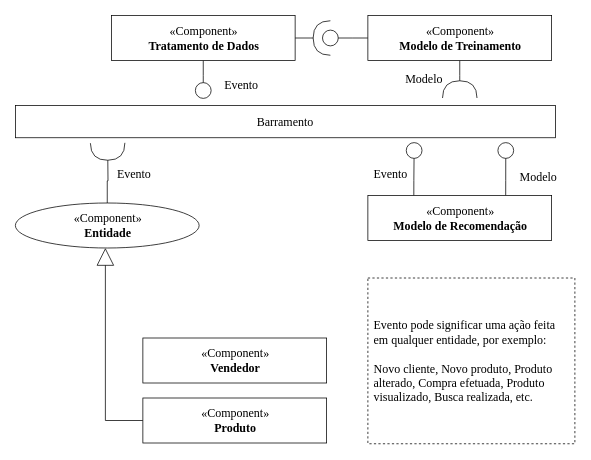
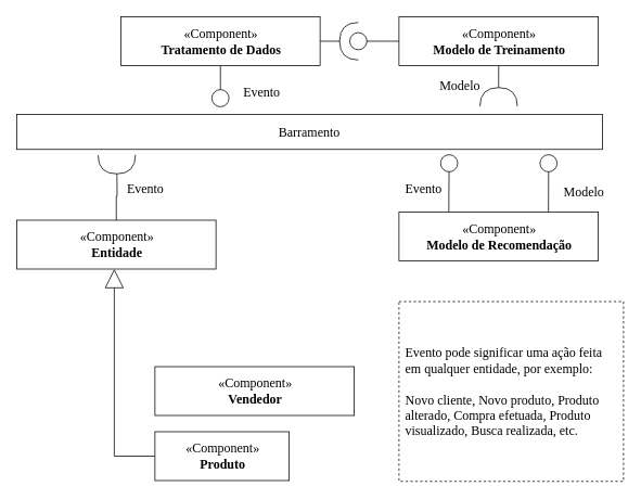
  <mxCell id="0" />
  <mxCell id="1" parent="0" />
  <mxCell id="2" value="Barramento" style="rounded=0;whiteSpace=wrap;html=1;fontFamily=IBM Plex Mono;fontSource=https%3A%2F%2Ffonts.googleapis.com%2Fcss%3Ffamily%3DIBM%2BPlex%2BMono;fontSize=16;" parent="1" vertex="1"><mxGeometry x="20" y="140" width="720" height="43" as="geometry" /></mxCell>
  <mxCell id="3" style="edgeStyle=orthogonalEdgeStyle;rounded=0;orthogonalLoop=1;jettySize=auto;html=1;fontFamily=IBM Plex Mono;fontSource=https%3A%2F%2Ffonts.googleapis.com%2Fcss%3Ffamily%3DIBM%2BPlex%2BMono;fontSize=16;endArrow=oval;endFill=0;endSize=21;" edge="1" parent="1" source="6"><mxGeometry relative="1" as="geometry"><mxPoint x="440" y="50" as="targetPoint" /></mxGeometry></mxCell>
  <mxCell id="4" style="edgeStyle=orthogonalEdgeStyle;rounded=0;orthogonalLoop=1;jettySize=auto;html=1;fontFamily=IBM Plex Mono;fontSource=https%3A%2F%2Ffonts.googleapis.com%2Fcss%3Ffamily%3DIBM%2BPlex%2BMono;fontSize=16;endArrow=halfCircle;endFill=0;endSize=21;" edge="1" parent="1" source="6"><mxGeometry relative="1" as="geometry"><mxPoint x="612.5" y="130" as="targetPoint" /></mxGeometry></mxCell>
  <mxCell id="5" value="Modelo" style="edgeLabel;html=1;align=right;verticalAlign=middle;resizable=0;points=[];fontSize=16;fontFamily=IBM Plex Mono;" vertex="1" connectable="0" parent="4"><mxGeometry x="0.694" y="12" relative="1" as="geometry"><mxPoint x="-35" y="-19" as="offset" /></mxGeometry></mxCell>
  <mxCell id="6" value="«Component»&lt;br&gt;&lt;b&gt;Modelo de Treinamento&lt;/b&gt;" style="html=1;dropTarget=0;fontFamily=IBM Plex Mono;fontSource=https%3A%2F%2Ffonts.googleapis.com%2Fcss%3Ffamily%3DIBM%2BPlex%2BMono;fontSize=16;" vertex="1" parent="1"><mxGeometry x="490" y="20" width="245" height="60" as="geometry" /></mxCell>
  <mxCell id="7" style="edgeStyle=orthogonalEdgeStyle;rounded=0;orthogonalLoop=1;jettySize=auto;html=1;exitX=0.25;exitY=0;exitDx=0;exitDy=0;fontFamily=IBM Plex Mono;fontSource=https%3A%2F%2Ffonts.googleapis.com%2Fcss%3Ffamily%3DIBM%2BPlex%2BMono;fontSize=16;endArrow=oval;endFill=0;endSize=21;" edge="1" parent="1" source="11"><mxGeometry relative="1" as="geometry"><mxPoint x="551.667" y="200" as="targetPoint" /></mxGeometry></mxCell>
  <mxCell id="8" value="Evento" style="edgeLabel;html=1;align=center;verticalAlign=middle;resizable=0;points=[];fontSize=16;fontFamily=IBM Plex Mono;" vertex="1" connectable="0" parent="7"><mxGeometry x="0.886" y="2" relative="1" as="geometry"><mxPoint x="-30" y="27" as="offset" /></mxGeometry></mxCell>
  <mxCell id="9" style="edgeStyle=orthogonalEdgeStyle;rounded=0;orthogonalLoop=1;jettySize=auto;html=1;exitX=0.75;exitY=0;exitDx=0;exitDy=0;fontFamily=IBM Plex Mono;fontSource=https%3A%2F%2Ffonts.googleapis.com%2Fcss%3Ffamily%3DIBM%2BPlex%2BMono;fontSize=16;endArrow=oval;endFill=0;endSize=21;" edge="1" parent="1" source="11"><mxGeometry relative="1" as="geometry"><mxPoint x="673.857" y="200" as="targetPoint" /></mxGeometry></mxCell>
  <mxCell id="10" value="Modelo" style="edgeLabel;html=1;align=center;verticalAlign=middle;resizable=0;points=[];fontSize=16;fontFamily=IBM Plex Mono;" vertex="1" connectable="0" parent="9"><mxGeometry x="0.462" y="-5" relative="1" as="geometry"><mxPoint x="37" y="18" as="offset" /></mxGeometry></mxCell>
  <mxCell id="11" value="«Component»&lt;br&gt;&lt;b&gt;Modelo de Recomendação&lt;/b&gt;" style="html=1;dropTarget=0;fontFamily=IBM Plex Mono;fontSource=https%3A%2F%2Ffonts.googleapis.com%2Fcss%3Ffamily%3DIBM%2BPlex%2BMono;fontSize=16;" vertex="1" parent="1"><mxGeometry x="490" y="260" width="245" height="60" as="geometry" /></mxCell>
  <mxCell id="12" style="edgeStyle=orthogonalEdgeStyle;rounded=0;orthogonalLoop=1;jettySize=auto;html=1;fontFamily=IBM Plex Mono;fontSource=https%3A%2F%2Ffonts.googleapis.com%2Fcss%3Ffamily%3DIBM%2BPlex%2BMono;fontSize=16;endArrow=halfCircle;endFill=0;endSize=21;" edge="1" parent="1" source="14"><mxGeometry relative="1" as="geometry"><mxPoint x="143" y="190" as="targetPoint" /></mxGeometry></mxCell>
  <mxCell id="13" value="Evento" style="edgeLabel;html=1;align=center;verticalAlign=middle;resizable=0;points=[];fontSize=16;fontFamily=IBM Plex Mono;" vertex="1" connectable="0" parent="12"><mxGeometry x="0.67" y="3" relative="1" as="geometry"><mxPoint x="37" y="27" as="offset" /></mxGeometry></mxCell>
- <mxCell id="14" value="«Component»&lt;br&gt;&lt;b&gt;Entidade&lt;/b&gt;" style="ellipse;html=1;dropTarget=0;fontFamily=IBM Plex Mono;fontSource=https%3A%2F%2Ffonts.googleapis.com%2Fcss%3Ffamily%3DIBM%2BPlex%2BMono;fontSize=16;" vertex="1" parent="1"><mxGeometry x="20" y="270" width="245" height="60" as="geometry" /></mxCell>
+ <mxCell id="14" value="«Component»&lt;br&gt;&lt;b&gt;Entidade&lt;/b&gt;" style="html=1;dropTarget=0;fontFamily=IBM Plex Mono;fontSource=https%3A%2F%2Ffonts.googleapis.com%2Fcss%3Ffamily%3DIBM%2BPlex%2BMono;fontSize=16;" vertex="1" parent="1"><mxGeometry x="20" y="270" width="245" height="60" as="geometry" /></mxCell>
  <mxCell id="15" value="«Component»&lt;br&gt;&lt;b&gt;Vendedor&lt;/b&gt;" style="html=1;dropTarget=0;fontFamily=IBM Plex Mono;fontSource=https%3A%2F%2Ffonts.googleapis.com%2Fcss%3Ffamily%3DIBM%2BPlex%2BMono;fontSize=16;" vertex="1" parent="1"><mxGeometry x="190" y="450" width="245" height="60" as="geometry" /></mxCell>
  <mxCell id="16" style="edgeStyle=orthogonalEdgeStyle;rounded=0;orthogonalLoop=1;jettySize=auto;html=1;fontFamily=IBM Plex Mono;fontSource=https%3A%2F%2Ffonts.googleapis.com%2Fcss%3Ffamily%3DIBM%2BPlex%2BMono;fontSize=16;endArrow=block;endFill=0;endSize=21;" edge="1" parent="1" source="17" target="14"><mxGeometry relative="1" as="geometry"><Array as="points"><mxPoint x="140" y="560" /></Array></mxGeometry></mxCell>
- <mxCell id="17" value="«Component»&lt;br&gt;&lt;b&gt;Produto&lt;/b&gt;" style="html=1;dropTarget=0;fontFamily=IBM Plex Mono;fontSource=https%3A%2F%2Ffonts.googleapis.com%2Fcss%3Ffamily%3DIBM%2BPlex%2BMono;fontSize=16;" vertex="1" parent="1"><mxGeometry x="190" y="530" width="245" height="60" as="geometry" /></mxCell>
+ <mxCell id="17" value="«Component»&lt;br&gt;&lt;b&gt;Produto&lt;/b&gt;" style="html=1;dropTarget=0;fontFamily=IBM Plex Mono;fontSource=https%3A%2F%2Ffonts.googleapis.com%2Fcss%3Ffamily%3DIBM%2BPlex%2BMono;fontSize=16;" vertex="1" parent="1"><mxGeometry x="190" y="530" width="165" height="60" as="geometry" /></mxCell>
  <mxCell id="18" style="edgeStyle=orthogonalEdgeStyle;rounded=0;orthogonalLoop=1;jettySize=auto;html=1;fontFamily=IBM Plex Mono;fontSource=https%3A%2F%2Ffonts.googleapis.com%2Fcss%3Ffamily%3DIBM%2BPlex%2BMono;fontSize=16;endArrow=oval;endFill=0;endSize=21;" edge="1" parent="1" source="21"><mxGeometry relative="1" as="geometry"><mxPoint x="270.5" y="120" as="targetPoint" /></mxGeometry></mxCell>
  <mxCell id="19" value="Evento" style="edgeLabel;html=1;align=center;verticalAlign=middle;resizable=0;points=[];fontSize=16;fontFamily=IBM Plex Mono;" vertex="1" connectable="0" parent="18"><mxGeometry x="0.917" y="2" relative="1" as="geometry"><mxPoint x="48" y="-6" as="offset" /></mxGeometry></mxCell>
  <mxCell id="20" style="edgeStyle=orthogonalEdgeStyle;rounded=0;orthogonalLoop=1;jettySize=auto;html=1;fontFamily=IBM Plex Mono;fontSource=https%3A%2F%2Ffonts.googleapis.com%2Fcss%3Ffamily%3DIBM%2BPlex%2BMono;fontSize=16;endArrow=halfCircle;endFill=0;endSize=21;" edge="1" parent="1" source="21"><mxGeometry relative="1" as="geometry"><mxPoint x="440" y="50" as="targetPoint" /></mxGeometry></mxCell>
  <mxCell id="21" value="«Component»&lt;br&gt;&lt;b&gt;Tratamento de Dados&lt;/b&gt;" style="html=1;dropTarget=0;fontFamily=IBM Plex Mono;fontSource=https%3A%2F%2Ffonts.googleapis.com%2Fcss%3Ffamily%3DIBM%2BPlex%2BMono;fontSize=16;" vertex="1" parent="1"><mxGeometry x="148" y="20" width="245" height="60" as="geometry" /></mxCell>
  <mxCell id="22" value="Evento pode significar uma ação feita em qualquer entidade, por exemplo:&lt;br&gt;&lt;br&gt;Novo cliente, Novo produto, Produto alterado, Compra efetuada, Produto visualizado, Busca realizada, etc." style="rounded=0;whiteSpace=wrap;html=1;fontFamily=IBM Plex Mono;fontSource=https%3A%2F%2Ffonts.googleapis.com%2Fcss%3Ffamily%3DIBM%2BPlex%2BMono;fontSize=16;verticalAlign=middle;align=left;spacing=8;dashed=1;" vertex="1" parent="1"><mxGeometry x="490" y="370" width="276" height="221" as="geometry" /></mxCell>
